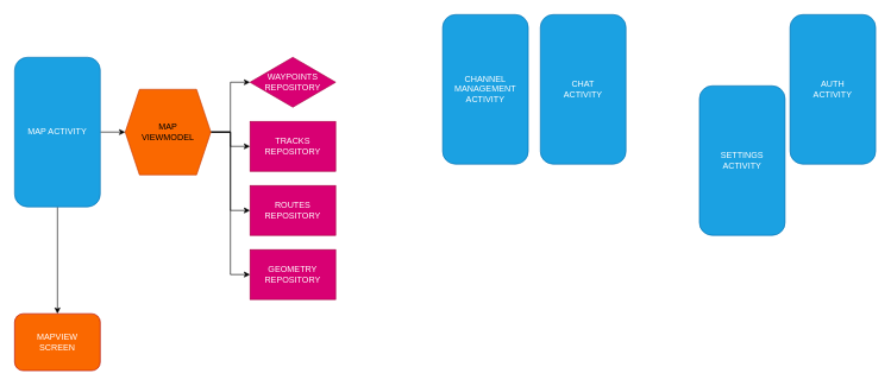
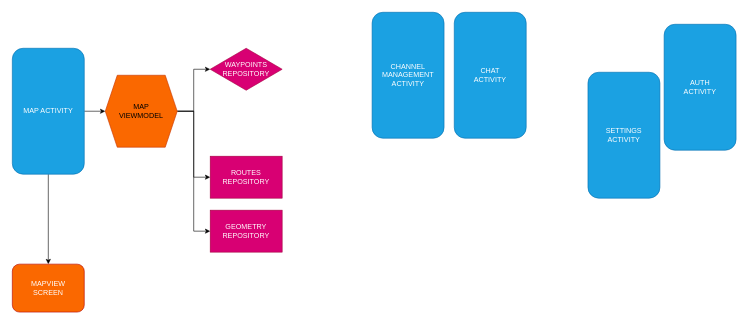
  <mxCell id="0" />
  <mxCell id="1" parent="0" />
  <mxCell id="2" style="edgeStyle=orthogonalEdgeStyle;rounded=0;orthogonalLoop=1;jettySize=auto;html=1;exitX=1;exitY=0.5;exitDx=0;exitDy=0;entryX=0;entryY=0.5;entryDx=0;entryDy=0;strokeColor=default;" edge="1" parent="1" source="4" target="13"><mxGeometry relative="1" as="geometry" /></mxCell>
  <mxCell id="3" style="edgeStyle=orthogonalEdgeStyle;rounded=0;orthogonalLoop=1;jettySize=auto;html=1;exitX=0.5;exitY=1;exitDx=0;exitDy=0;entryX=0.5;entryY=0;entryDx=0;entryDy=0;" edge="1" parent="1" source="4" target="18"><mxGeometry relative="1" as="geometry" /></mxCell>
  <mxCell id="4" value="MAP ACTIVITY" style="rounded=1;whiteSpace=wrap;html=1;fillColor=#1ba1e2;fontColor=#ffffff;strokeColor=#006EAF;" vertex="1" parent="1"><mxGeometry x="20" y="80" width="120" height="210" as="geometry" /></mxCell>
- <mxCell id="5" value="AUTH&lt;br&gt;ACTIVITY" style="rounded=1;whiteSpace=wrap;html=1;fillColor=#1ba1e2;fontColor=#ffffff;strokeColor=#006EAF;" vertex="1" parent="1"><mxGeometry x="1107" y="20" width="120" height="210" as="geometry" /></mxCell>
+ <mxCell id="5" value="AUTH&lt;br&gt;ACTIVITY" style="rounded=1;whiteSpace=wrap;html=1;fillColor=#1ba1e2;fontColor=#ffffff;strokeColor=#006EAF;" vertex="1" parent="1"><mxGeometry x="1107" y="40" width="120" height="210" as="geometry" /></mxCell>
  <mxCell id="6" value="SETTINGS&lt;br&gt;ACTIVITY" style="rounded=1;whiteSpace=wrap;html=1;fillColor=#1ba1e2;fontColor=#ffffff;strokeColor=#006EAF;" vertex="1" parent="1"><mxGeometry x="980" y="120" width="120" height="210" as="geometry" /></mxCell>
  <mxCell id="7" value="CHANNEL&lt;br&gt;MANAGEMENT ACTIVITY" style="rounded=1;whiteSpace=wrap;html=1;fillColor=#1ba1e2;fontColor=#ffffff;strokeColor=#006EAF;" vertex="1" parent="1"><mxGeometry x="620" y="20" width="120" height="210" as="geometry" /></mxCell>
  <mxCell id="8" value="CHAT&lt;br&gt;ACTIVITY" style="rounded=1;whiteSpace=wrap;html=1;fillColor=#1ba1e2;fontColor=#ffffff;strokeColor=#006EAF;" vertex="1" parent="1"><mxGeometry x="757" y="20" width="120" height="210" as="geometry" /></mxCell>
  <mxCell id="9" style="edgeStyle=orthogonalEdgeStyle;rounded=0;orthogonalLoop=1;jettySize=auto;html=1;exitX=1;exitY=0.5;exitDx=0;exitDy=0;entryX=0;entryY=0.5;entryDx=0;entryDy=0;" edge="1" parent="1" source="13" target="14"><mxGeometry relative="1" as="geometry" /></mxCell>
- <mxCell id="10" style="edgeStyle=orthogonalEdgeStyle;rounded=0;orthogonalLoop=1;jettySize=auto;html=1;exitX=1;exitY=0.5;exitDx=0;exitDy=0;entryX=0;entryY=0.5;entryDx=0;entryDy=0;" edge="1" parent="1" source="13" target="15"><mxGeometry relative="1" as="geometry" /></mxCell>
  <mxCell id="11" style="edgeStyle=orthogonalEdgeStyle;rounded=0;orthogonalLoop=1;jettySize=auto;html=1;exitX=1;exitY=0.5;exitDx=0;exitDy=0;entryX=0;entryY=0.5;entryDx=0;entryDy=0;" edge="1" parent="1" source="13" target="16"><mxGeometry relative="1" as="geometry" /></mxCell>
  <mxCell id="12" style="edgeStyle=orthogonalEdgeStyle;rounded=0;orthogonalLoop=1;jettySize=auto;html=1;exitX=1;exitY=0.5;exitDx=0;exitDy=0;entryX=0;entryY=0.5;entryDx=0;entryDy=0;" edge="1" parent="1" source="13" target="17"><mxGeometry relative="1" as="geometry" /></mxCell>
  <mxCell id="13" value="MAP&lt;br&gt;VIEWMODEL" style="shape=hexagon;perimeter=hexagonPerimeter2;whiteSpace=wrap;html=1;fixedSize=1;fillColor=#fa6800;fontColor=#000000;strokeColor=#C73500;" vertex="1" parent="1"><mxGeometry x="175" y="125" width="120" height="120" as="geometry" /></mxCell>
  <mxCell id="14" value="WAYPOINTS&lt;br&gt;REPOSITORY" style="rhombus;whiteSpace=wrap;html=1;fillColor=#d80073;fontColor=#ffffff;strokeColor=#A50040;" vertex="1" parent="1"><mxGeometry x="350" y="80" width="120" height="70" as="geometry" /></mxCell>
- <mxCell id="15" value="TRACKS&lt;br&gt;REPOSITORY" style="rounded=0;whiteSpace=wrap;html=1;fillColor=#d80073;fontColor=#ffffff;strokeColor=#A50040;" vertex="1" parent="1"><mxGeometry x="350" y="170" width="120" height="70" as="geometry" /></mxCell>
  <mxCell id="16" value="ROUTES&lt;br&gt;REPOSITORY" style="rounded=0;whiteSpace=wrap;html=1;fillColor=#d80073;fontColor=#ffffff;strokeColor=#A50040;" vertex="1" parent="1"><mxGeometry x="350" y="260" width="120" height="70" as="geometry" /></mxCell>
  <mxCell id="17" value="GEOMETRY&lt;br&gt;REPOSITORY" style="rounded=0;whiteSpace=wrap;html=1;fillColor=#d80073;fontColor=#ffffff;strokeColor=#A50040;" vertex="1" parent="1"><mxGeometry x="350" y="350" width="120" height="70" as="geometry" /></mxCell>
  <mxCell id="18" value="MAPVIEW&lt;br&gt;SCREEN" style="rounded=1;whiteSpace=wrap;html=1;fillColor=#fa6800;fontColor=#ffffff;strokeColor=#B20000;glass=0;shadow=0;" vertex="1" parent="1"><mxGeometry x="20" y="440" width="120" height="80" as="geometry" /></mxCell>
